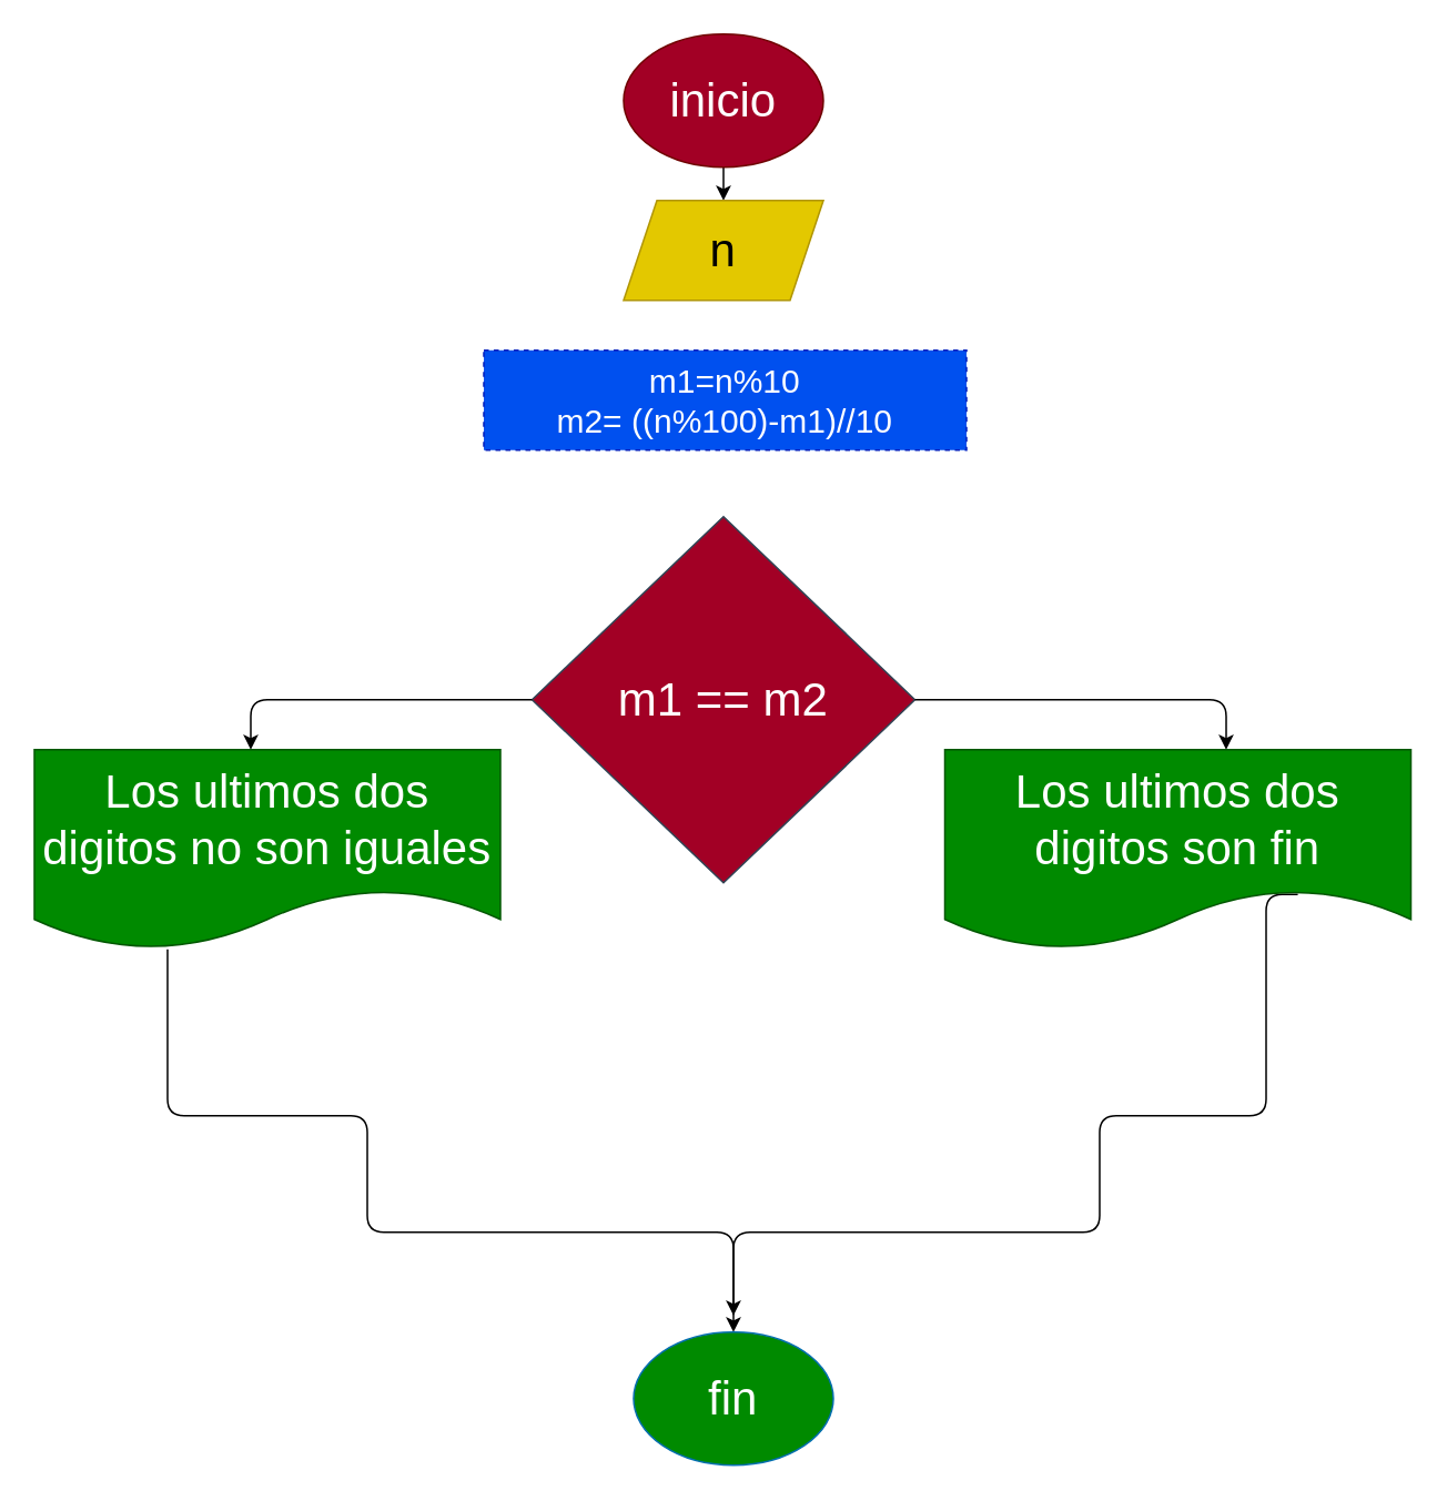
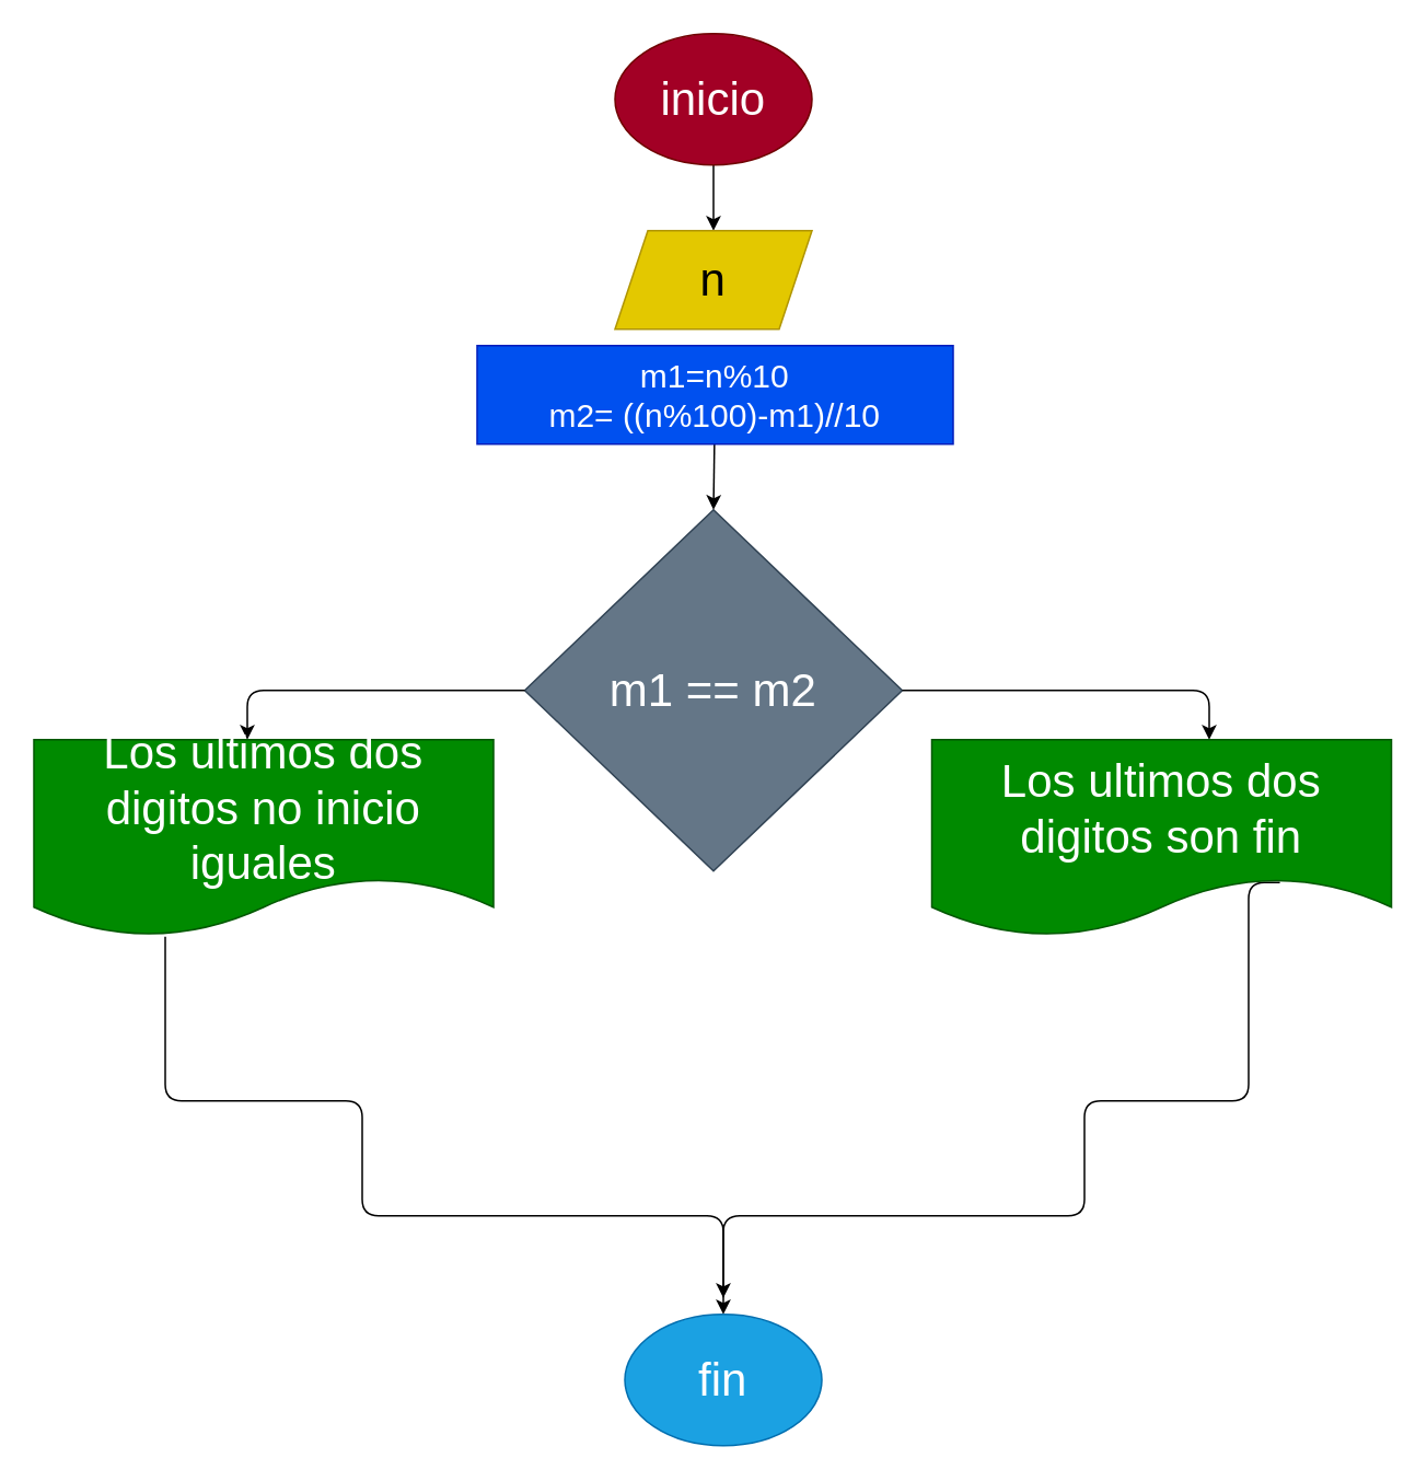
  <mxCell id="0" />
  <mxCell id="1" parent="0" />
  <mxCell id="2" value="" style="edgeStyle=none;html=1;fontSize=28;" edge="1" parent="1" target="3"><mxGeometry relative="1" as="geometry"><mxPoint x="434" y="100" as="sourcePoint" /></mxGeometry></mxCell>
- <mxCell id="3" value="n" style="shape=parallelogram;perimeter=parallelogramPerimeter;whiteSpace=wrap;html=1;fixedSize=1;fontSize=28;fillColor=#e3c800;fontColor=#000000;strokeColor=#B09500;" vertex="1" parent="1"><mxGeometry x="374" y="120" width="120" height="60" as="geometry" /></mxCell>
- <mxCell id="4" value="m1 == m2" style="rhombus;whiteSpace=wrap;html=1;fontSize=28;fillColor=#a20025;fontColor=#ffffff;strokeColor=#314354;" vertex="1" parent="1"><mxGeometry x="319" y="310" width="230" height="220" as="geometry" /></mxCell>
+ <mxCell id="3" value="n" style="shape=parallelogram;perimeter=parallelogramPerimeter;whiteSpace=wrap;html=1;fixedSize=1;fontSize=28;fillColor=#e3c800;fontColor=#000000;strokeColor=#B09500;" vertex="1" parent="1"><mxGeometry x="374" y="140" width="120" height="60" as="geometry" /></mxCell>
+ <mxCell id="4" value="m1 == m2" style="rhombus;whiteSpace=wrap;html=1;fontSize=28;fillColor=#647687;fontColor=#ffffff;strokeColor=#314354;" vertex="1" parent="1"><mxGeometry x="319" y="310" width="230" height="220" as="geometry" /></mxCell>
  <mxCell id="5" value="" style="edgeStyle=segmentEdgeStyle;endArrow=classic;html=1;fontSize=28;exitX=1;exitY=0.5;exitDx=0;exitDy=0;" edge="1" parent="1" source="4"><mxGeometry width="50" height="50" relative="1" as="geometry"><mxPoint x="550" y="370" as="sourcePoint" /><mxPoint x="736" y="450" as="targetPoint" /></mxGeometry></mxCell>
  <mxCell id="6" value="" style="edgeStyle=segmentEdgeStyle;endArrow=classic;html=1;fontSize=28;exitX=0;exitY=0.5;exitDx=0;exitDy=0;" edge="1" parent="1" source="4"><mxGeometry width="50" height="50" relative="1" as="geometry"><mxPoint x="330" y="370" as="sourcePoint" /><mxPoint x="150" y="450" as="targetPoint" /></mxGeometry></mxCell>
- <mxCell id="7" value="Los ultimos dos digitos no son iguales" style="shape=document;whiteSpace=wrap;html=1;boundedLbl=1;fontSize=28;fillColor=#008a00;fontColor=#ffffff;strokeColor=#005700;" vertex="1" parent="1"><mxGeometry y="450" width="280" height="120" as="geometry" x="20" /></mxCell>
+ <mxCell id="7" value="Los ultimos dos digitos no inicio iguales" style="shape=document;whiteSpace=wrap;html=1;boundedLbl=1;fontSize=28;fillColor=#008a00;fontColor=#ffffff;strokeColor=#005700;" vertex="1" parent="1"><mxGeometry y="450" width="280" height="120" as="geometry" x="20" /></mxCell>
  <mxCell id="8" value="" style="edgeStyle=segmentEdgeStyle;endArrow=classic;html=1;fontSize=28;entryX=0.5;entryY=0;entryDx=0;entryDy=0;" edge="1" parent="1" target="10"><mxGeometry width="50" height="50" relative="1" as="geometry"><mxPoint x="100" y="570" as="sourcePoint" /><mxPoint x="440" y="740" as="targetPoint" /><Array as="points"><mxPoint x="100" y="670" /><mxPoint x="220" y="670" /><mxPoint x="220" y="740" /><mxPoint x="440" y="740" /></Array></mxGeometry></mxCell>
  <mxCell id="9" value="" style="edgeStyle=segmentEdgeStyle;endArrow=classic;html=1;fontSize=28;exitX=0.818;exitY=0.725;exitDx=0;exitDy=0;exitPerimeter=0;" edge="1" parent="1"><mxGeometry width="50" height="50" relative="1" as="geometry"><mxPoint x="779.04" y="537" as="sourcePoint" /><mxPoint x="440" y="790" as="targetPoint" /><Array as="points"><mxPoint x="760" y="537" /><mxPoint x="760" y="670" /><mxPoint x="660" y="670" /><mxPoint x="660" y="740" /><mxPoint x="440" y="740" /></Array></mxGeometry></mxCell>
- <mxCell id="10" value="fin" style="ellipse;whiteSpace=wrap;html=1;fontSize=28;fillColor=#008a00;fontColor=#ffffff;strokeColor=#006EAF;" vertex="1" parent="1"><mxGeometry x="380" y="800" width="120" height="80" as="geometry" /></mxCell>
+ <mxCell id="10" value="fin" style="ellipse;whiteSpace=wrap;html=1;fontSize=28;fillColor=#1ba1e2;fontColor=#ffffff;strokeColor=#006EAF;" vertex="1" parent="1"><mxGeometry x="380" y="800" width="120" height="80" as="geometry" /></mxCell>
  <mxCell id="11" value="inicio" style="ellipse;whiteSpace=wrap;html=1;fontSize=28;fillColor=#a20025;fontColor=#ffffff;strokeColor=#6F0000;" vertex="1" parent="1"><mxGeometry x="374" y="20" width="120" height="80" as="geometry" /></mxCell>
  <mxCell id="12" value="Los ultimos dos digitos son fin" style="shape=document;whiteSpace=wrap;html=1;boundedLbl=1;fontSize=28;fillColor=#008a00;fontColor=#ffffff;strokeColor=#005700;" vertex="1" parent="1"><mxGeometry x="567" y="450" width="280" height="120" as="geometry" /></mxCell>
- <mxCell id="14" value="&lt;div style=&quot;font-size: 20px&quot;&gt;&lt;font style=&quot;font-size: 20px&quot;&gt;m1=n%10&lt;/font&gt;&lt;/div&gt;&lt;div style=&quot;font-size: 20px&quot;&gt;&lt;font style=&quot;font-size: 20px&quot;&gt;m2= ((n%100)-m1)//10&lt;/font&gt;&lt;/div&gt;" style="rounded=0;whiteSpace=wrap;html=1;fillColor=#0050ef;fontColor=#ffffff;strokeColor=#001DBC;dashed=1;" vertex="1" parent="1"><mxGeometry x="290" y="210" width="290" height="60" as="geometry" /></mxCell>
+ <mxCell id="13" style="edgeStyle=none;html=1;entryX=0.5;entryY=0;entryDx=0;entryDy=0;" edge="1" parent="1" source="14" target="4"><mxGeometry relative="1" as="geometry" /></mxCell>
+ <mxCell id="14" value="&lt;div style=&quot;font-size: 20px&quot;&gt;&lt;font style=&quot;font-size: 20px&quot;&gt;m1=n%10&lt;/font&gt;&lt;/div&gt;&lt;div style=&quot;font-size: 20px&quot;&gt;&lt;font style=&quot;font-size: 20px&quot;&gt;m2= ((n%100)-m1)//10&lt;/font&gt;&lt;/div&gt;" style="rounded=0;whiteSpace=wrap;html=1;fillColor=#0050ef;fontColor=#ffffff;strokeColor=#001DBC;" vertex="1" parent="1"><mxGeometry x="290" y="210" width="290" height="60" as="geometry" /></mxCell>
